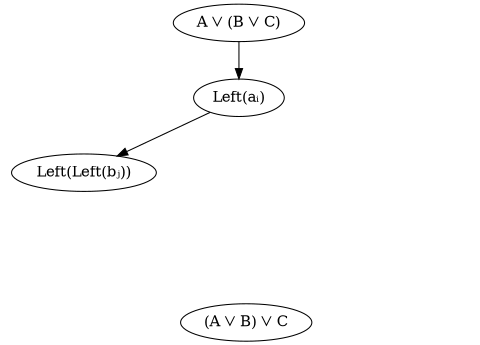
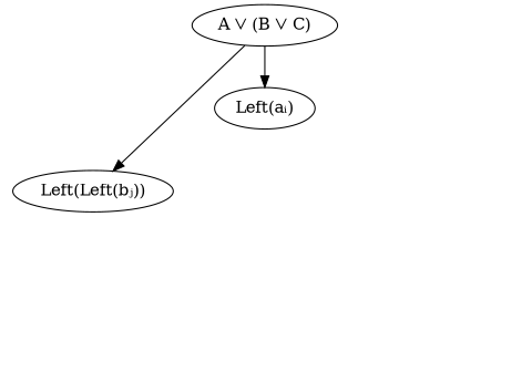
  digraph {
    edge [style=invis]
    n1 [label="A ⋁ (B ⋁ C)"]
    n2 [label="Left(aᵢ)"]
    n3 [label="Left(Left(bⱼ))"]
    n4 [label="Right(Right(cₖ))" style=invis]
    n5 [label="Left(Left(aᵢ))" style=invis]
    n6 [label="Left(Right(bⱼ))" style=invis]
    n7 [label="Right(cₖ)" style=invis]
-   n8 [label="(A ⋁ B) ⋁ C"]
    n1 -> n2 [style=""]
-   n2 -> n3 [style=""]
+   n1 -> n3 [style=""]
    n1 -> n4
    n2 -> n5
    n3 -> n6
    n4 -> n7
    n5 -> n2
-   n5 -> n8 [dir=back]
    n6 -> n3
-   n6 -> n8 [dir=back]
    n7 -> n4
-   n7 -> n8 [dir=back]
  }
